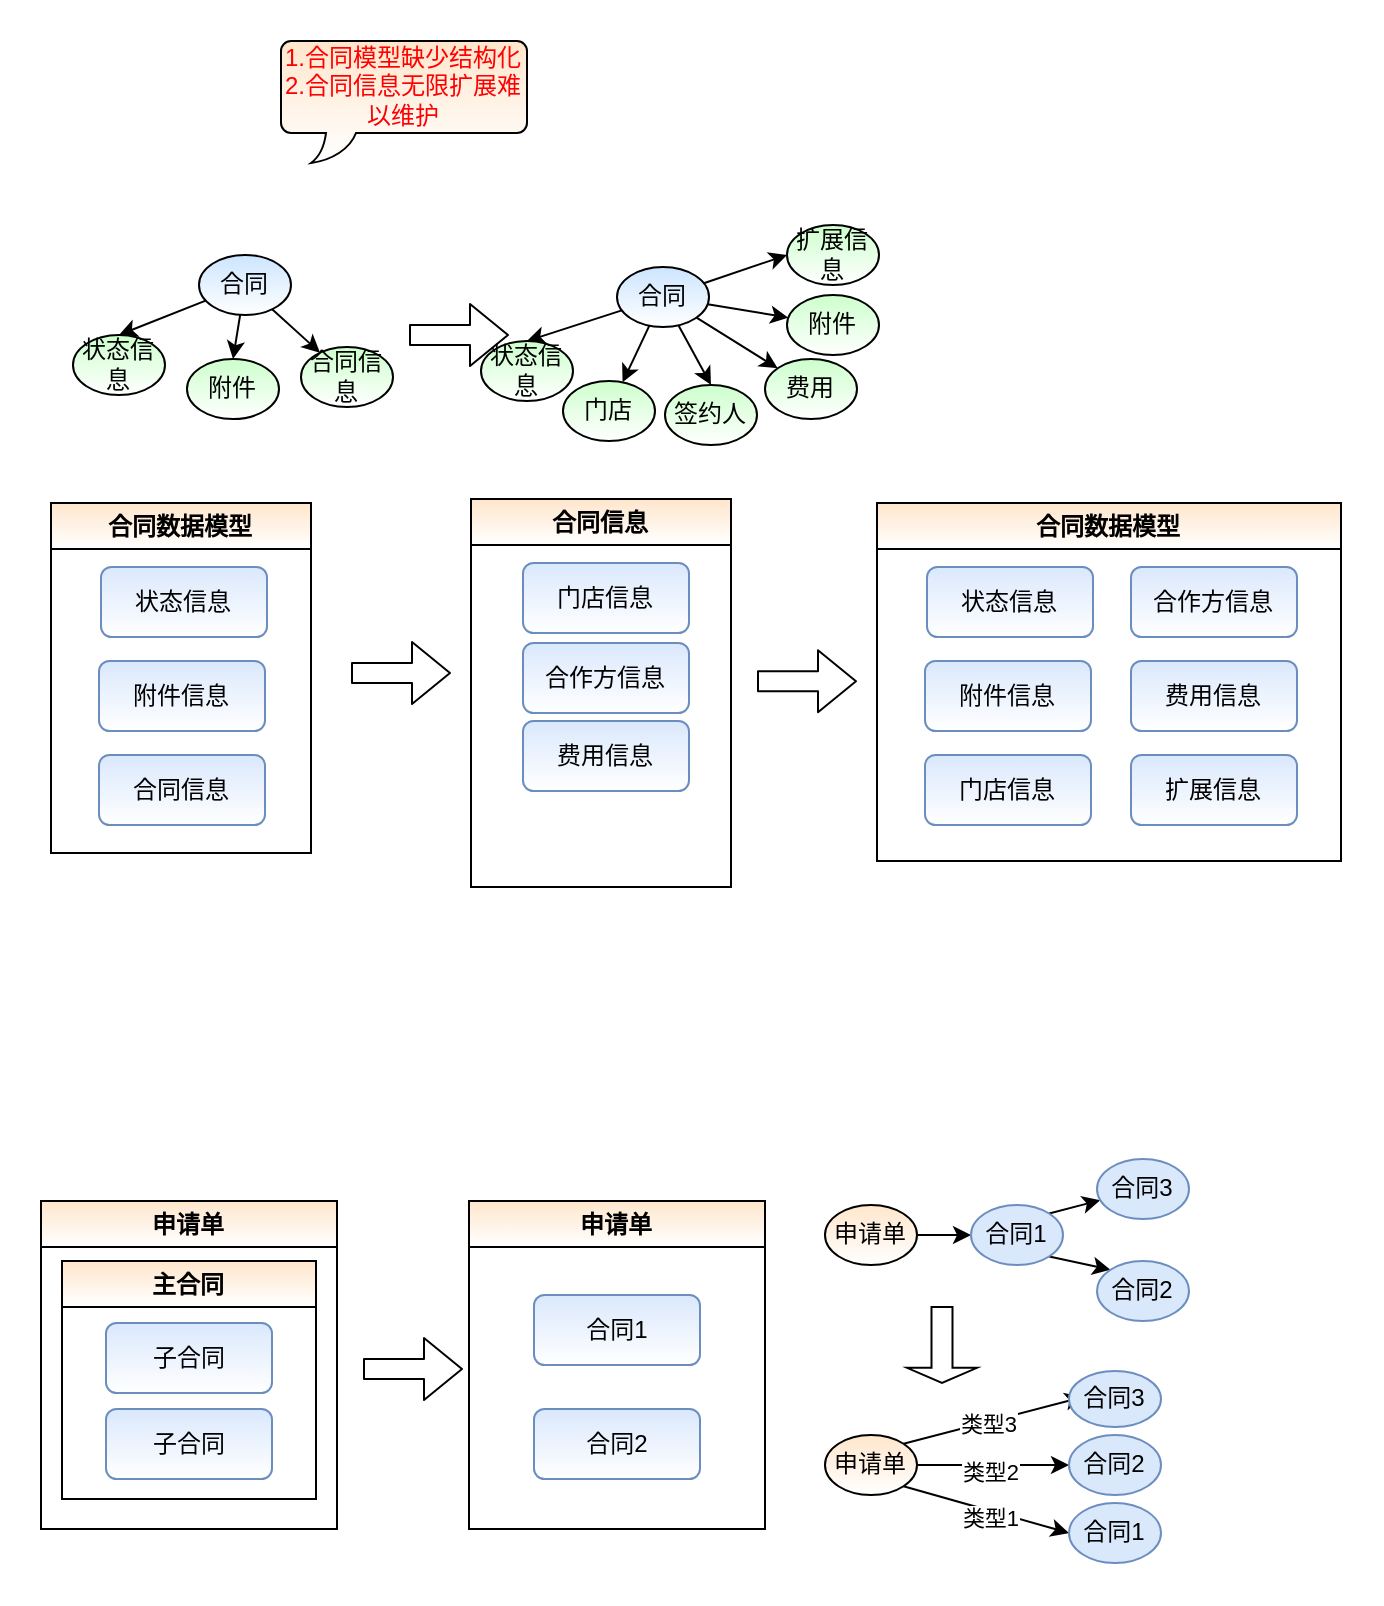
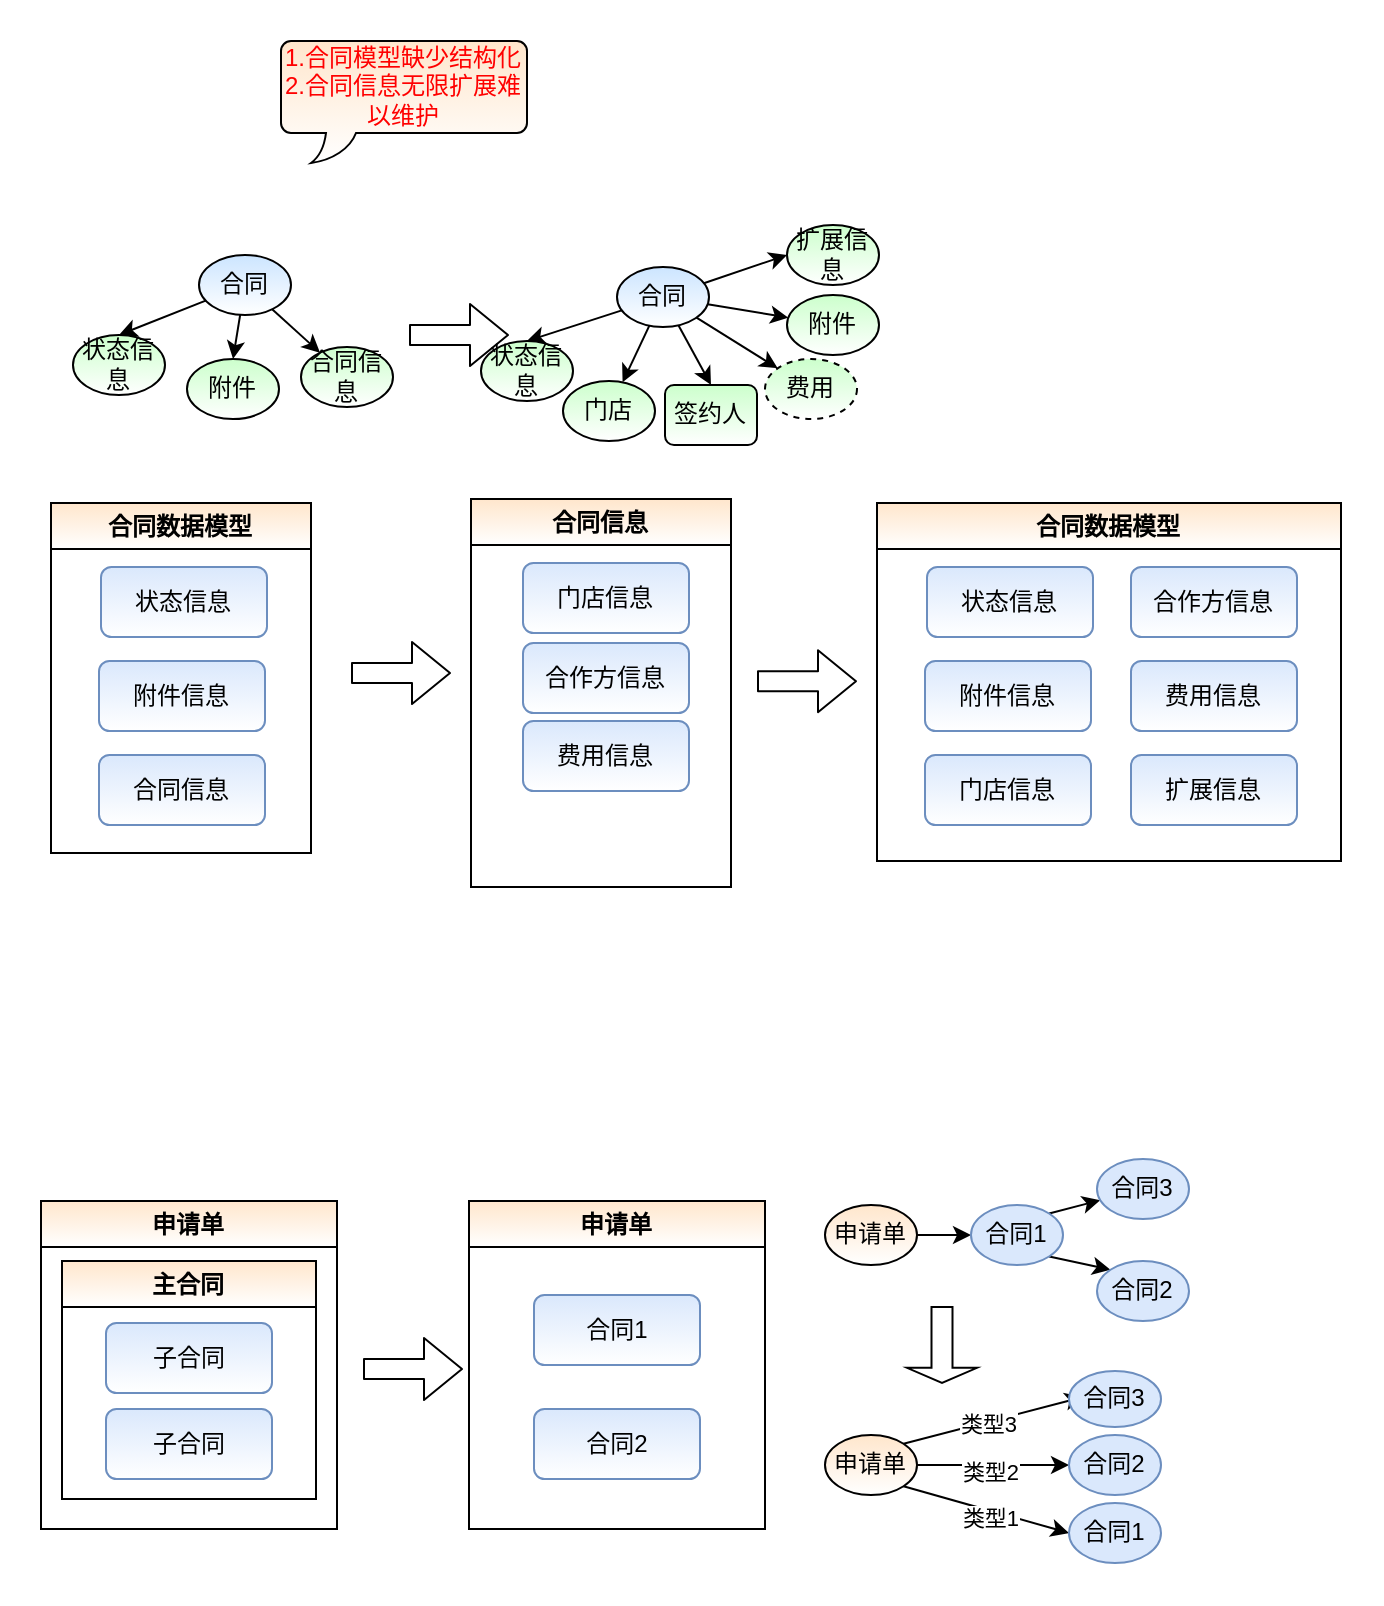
  <mxCell id="0" />
  <mxCell id="1" parent="0" />
  <mxCell id="2" style="rounded=0;orthogonalLoop=1;jettySize=auto;html=1;entryX=0.5;entryY=0;entryDx=0;entryDy=0;" edge="1" parent="1" source="5" target="6"><mxGeometry relative="1" as="geometry" /></mxCell>
  <mxCell id="3" style="edgeStyle=none;rounded=0;orthogonalLoop=1;jettySize=auto;html=1;entryX=0.5;entryY=0;entryDx=0;entryDy=0;" edge="1" parent="1" source="5" target="22"><mxGeometry relative="1" as="geometry" /></mxCell>
  <mxCell id="4" style="edgeStyle=none;rounded=0;orthogonalLoop=1;jettySize=auto;html=1;" edge="1" parent="1" source="5" target="7"><mxGeometry relative="1" as="geometry" /></mxCell>
  <mxCell id="5" value="合同" style="ellipse;whiteSpace=wrap;html=1;gradientColor=#ffffff;fillColor=#CCE5FF;" vertex="1" parent="1"><mxGeometry x="99" y="127" width="46" height="30" as="geometry" /></mxCell>
  <mxCell id="6" value="状态信息" style="ellipse;whiteSpace=wrap;html=1;gradientColor=#ffffff;fillColor=#CCFFCC;" vertex="1" parent="1"><mxGeometry x="36" y="167" width="46" height="30" as="geometry" /></mxCell>
  <mxCell id="7" value="合同信息" style="ellipse;whiteSpace=wrap;html=1;gradientColor=#ffffff;fillColor=#CCFFCC;" vertex="1" parent="1"><mxGeometry x="150" y="173" width="46" height="30" as="geometry" /></mxCell>
  <mxCell id="8" style="rounded=0;orthogonalLoop=1;jettySize=auto;html=1;entryX=0.5;entryY=0;entryDx=0;entryDy=0;" edge="1" parent="1" source="14" target="15"><mxGeometry relative="1" as="geometry" /></mxCell>
  <mxCell id="9" style="edgeStyle=none;rounded=0;orthogonalLoop=1;jettySize=auto;html=1;" edge="1" parent="1" source="14" target="17"><mxGeometry relative="1" as="geometry" /></mxCell>
  <mxCell id="10" style="edgeStyle=none;rounded=0;orthogonalLoop=1;jettySize=auto;html=1;entryX=0.5;entryY=0;entryDx=0;entryDy=0;" edge="1" parent="1" source="14" target="18"><mxGeometry relative="1" as="geometry" /></mxCell>
  <mxCell id="11" style="edgeStyle=none;rounded=0;orthogonalLoop=1;jettySize=auto;html=1;" edge="1" parent="1" source="14" target="19"><mxGeometry relative="1" as="geometry" /></mxCell>
  <mxCell id="12" style="edgeStyle=none;rounded=0;orthogonalLoop=1;jettySize=auto;html=1;entryX=0;entryY=0.5;entryDx=0;entryDy=0;" edge="1" parent="1" source="14" target="16"><mxGeometry relative="1" as="geometry" /></mxCell>
  <mxCell id="13" value="" style="edgeStyle=none;rounded=0;orthogonalLoop=1;jettySize=auto;html=1;" edge="1" parent="1" source="14" target="20"><mxGeometry relative="1" as="geometry" /></mxCell>
  <mxCell id="14" value="合同" style="ellipse;whiteSpace=wrap;html=1;gradientColor=#ffffff;fillColor=#CCE5FF;" vertex="1" parent="1"><mxGeometry x="308" y="133" width="46" height="30" as="geometry" /></mxCell>
  <mxCell id="15" value="状态信息" style="ellipse;whiteSpace=wrap;html=1;gradientColor=#ffffff;fillColor=#CCFFCC;" vertex="1" parent="1"><mxGeometry x="240" y="170" width="46" height="30" as="geometry" /></mxCell>
  <mxCell id="16" value="扩展信息" style="ellipse;whiteSpace=wrap;html=1;gradientColor=#ffffff;fillColor=#CCFFCC;" vertex="1" parent="1"><mxGeometry x="393" y="112" width="46" height="30" as="geometry" /></mxCell>
  <mxCell id="17" value="门店" style="ellipse;whiteSpace=wrap;html=1;gradientColor=#ffffff;fillColor=#CCFFCC;" vertex="1" parent="1"><mxGeometry x="281" y="190" width="46" height="30" as="geometry" /></mxCell>
- <mxCell id="18" value="签约人" style="ellipse;whiteSpace=wrap;html=1;gradientColor=#ffffff;fillColor=#CCFFCC;" vertex="1" parent="1"><mxGeometry x="332" y="192" width="46" height="30" as="geometry" /></mxCell>
- <mxCell id="19" value="费用" style="ellipse;whiteSpace=wrap;html=1;gradientColor=#ffffff;fillColor=#CCFFCC;" vertex="1" parent="1"><mxGeometry x="382" y="179" width="46" height="30" as="geometry" /></mxCell>
+ <mxCell id="18" value="签约人" style="whiteSpace=wrap;html=1;gradientColor=#ffffff;fillColor=#CCFFCC;rounded=1;" vertex="1" parent="1"><mxGeometry x="332" y="192" width="46" height="30" as="geometry" /></mxCell>
+ <mxCell id="19" value="费用" style="ellipse;whiteSpace=wrap;html=1;gradientColor=#ffffff;fillColor=#CCFFCC;dashed=1;" vertex="1" parent="1"><mxGeometry x="382" y="179" width="46" height="30" as="geometry" /></mxCell>
  <mxCell id="20" value="附件" style="ellipse;whiteSpace=wrap;html=1;gradientColor=#ffffff;fillColor=#CCFFCC;" vertex="1" parent="1"><mxGeometry x="393" y="147" width="46" height="30" as="geometry" /></mxCell>
  <mxCell id="21" value="" style="shape=flexArrow;endArrow=classic;html=1;" edge="1" parent="1"><mxGeometry width="50" height="50" relative="1" as="geometry"><mxPoint x="378" y="340.08" as="sourcePoint" /><mxPoint x="428" y="340.08" as="targetPoint" /></mxGeometry></mxCell>
  <mxCell id="22" value="附件" style="ellipse;whiteSpace=wrap;html=1;gradientColor=#ffffff;fillColor=#CCFFCC;" vertex="1" parent="1"><mxGeometry x="93" y="179" width="46" height="30" as="geometry" /></mxCell>
  <mxCell id="23" style="edgeStyle=none;rounded=0;orthogonalLoop=1;jettySize=auto;html=1;exitX=1;exitY=0;exitDx=0;exitDy=0;" edge="1" parent="1" target="28"><mxGeometry relative="1" as="geometry"><mxPoint x="524.084" y="606.277" as="sourcePoint" /></mxGeometry></mxCell>
  <mxCell id="24" style="edgeStyle=none;rounded=0;orthogonalLoop=1;jettySize=auto;html=1;exitX=1;exitY=1;exitDx=0;exitDy=0;entryX=0;entryY=0;entryDx=0;entryDy=0;" edge="1" parent="1" target="27"><mxGeometry relative="1" as="geometry"><mxPoint x="524.084" y="627.723" as="sourcePoint" /></mxGeometry></mxCell>
  <mxCell id="25" style="edgeStyle=none;rounded=0;orthogonalLoop=1;jettySize=auto;html=1;exitX=1;exitY=0.5;exitDx=0;exitDy=0;" edge="1" parent="1" source="26"><mxGeometry relative="1" as="geometry"><mxPoint x="485" y="617" as="targetPoint" /></mxGeometry></mxCell>
  <mxCell id="26" value="申请单" style="ellipse;whiteSpace=wrap;html=1;gradientColor=#ffffff;fillColor=#FFE6CC;" vertex="1" parent="1"><mxGeometry x="412" y="602" width="46" height="30" as="geometry" /></mxCell>
  <mxCell id="27" value="合同2" style="ellipse;whiteSpace=wrap;html=1;fillColor=#dae8fc;strokeColor=#6c8ebf;" vertex="1" parent="1"><mxGeometry x="548" y="630" width="46" height="30" as="geometry" /></mxCell>
  <mxCell id="28" value="合同3" style="ellipse;whiteSpace=wrap;html=1;fillColor=#dae8fc;strokeColor=#6c8ebf;" vertex="1" parent="1"><mxGeometry x="548" y="579" width="46" height="30" as="geometry" /></mxCell>
  <mxCell id="29" style="edgeStyle=none;rounded=0;orthogonalLoop=1;jettySize=auto;html=1;exitX=0.5;exitY=1;exitDx=0;exitDy=0;" edge="1" parent="1" source="28" target="28"><mxGeometry relative="1" as="geometry" /></mxCell>
  <mxCell id="30" style="edgeStyle=none;rounded=0;orthogonalLoop=1;jettySize=auto;html=1;exitX=1;exitY=0.5;exitDx=0;exitDy=0;entryX=0;entryY=0.5;entryDx=0;entryDy=0;" edge="1" parent="1" source="36" target="40"><mxGeometry relative="1" as="geometry" /></mxCell>
  <mxCell id="31" value="类型2" style="edgeLabel;html=1;align=center;verticalAlign=middle;resizable=0;points=[];" vertex="1" connectable="0" parent="30"><mxGeometry x="-0.048" y="-3" relative="1" as="geometry"><mxPoint as="offset" /></mxGeometry></mxCell>
  <mxCell id="32" style="edgeStyle=none;rounded=0;orthogonalLoop=1;jettySize=auto;html=1;exitX=1;exitY=0;exitDx=0;exitDy=0;entryX=0.152;entryY=0.464;entryDx=0;entryDy=0;entryPerimeter=0;" edge="1" parent="1" source="36" target="37"><mxGeometry relative="1" as="geometry" /></mxCell>
  <mxCell id="33" value="类型3" style="edgeLabel;html=1;align=center;verticalAlign=middle;resizable=0;points=[];" vertex="1" connectable="0" parent="32"><mxGeometry x="-0.078" y="-1" relative="1" as="geometry"><mxPoint as="offset" /></mxGeometry></mxCell>
  <mxCell id="34" style="edgeStyle=none;rounded=0;orthogonalLoop=1;jettySize=auto;html=1;exitX=1;exitY=1;exitDx=0;exitDy=0;entryX=0;entryY=0.5;entryDx=0;entryDy=0;" edge="1" parent="1" source="36" target="39"><mxGeometry relative="1" as="geometry" /></mxCell>
  <mxCell id="35" value="类型1" style="edgeLabel;html=1;align=center;verticalAlign=middle;resizable=0;points=[];" vertex="1" connectable="0" parent="34"><mxGeometry x="0.076" y="-3" relative="1" as="geometry"><mxPoint as="offset" /></mxGeometry></mxCell>
  <mxCell id="36" value="申请单" style="ellipse;whiteSpace=wrap;html=1;gradientColor=#ffffff;fillColor=#FFE6CC;" vertex="1" parent="1"><mxGeometry x="412" y="717" width="46" height="30" as="geometry" /></mxCell>
  <mxCell id="37" value="合同3" style="ellipse;whiteSpace=wrap;html=1;fillColor=#dae8fc;strokeColor=#6c8ebf;" vertex="1" parent="1"><mxGeometry x="534" y="685" width="46" height="28" as="geometry" /></mxCell>
  <mxCell id="38" value="合同1" style="ellipse;whiteSpace=wrap;html=1;fillColor=#dae8fc;strokeColor=#6c8ebf;" vertex="1" parent="1"><mxGeometry x="485" y="602" width="46" height="30" as="geometry" /></mxCell>
  <mxCell id="39" value="合同1" style="ellipse;whiteSpace=wrap;html=1;fillColor=#dae8fc;strokeColor=#6c8ebf;" vertex="1" parent="1"><mxGeometry x="534" y="751" width="46" height="30" as="geometry" /></mxCell>
  <mxCell id="40" value="合同2" style="ellipse;whiteSpace=wrap;html=1;fillColor=#dae8fc;strokeColor=#6c8ebf;" vertex="1" parent="1"><mxGeometry x="534" y="717" width="46" height="30" as="geometry" /></mxCell>
  <mxCell id="41" value="&lt;span style=&quot;color: rgb(255 , 0 , 0)&quot;&gt;1.合同模型缺少结构化&lt;/span&gt;&lt;br style=&quot;color: rgb(255 , 0 , 0)&quot;&gt;&lt;span style=&quot;color: rgb(255 , 0 , 0)&quot;&gt;2.合同信息无限扩展&lt;/span&gt;&lt;span style=&quot;color: rgb(255 , 0 , 0)&quot;&gt;难以维护&lt;/span&gt;" style="whiteSpace=wrap;html=1;shape=mxgraph.basic.roundRectCallout;dx=30;dy=15;size=5;boundedLbl=1;strokeColor=#000000;fillColor=#FFE6CC;gradientColor=#ffffff;" vertex="1" parent="1"><mxGeometry x="140" y="20" width="123" height="61" as="geometry" /></mxCell>
  <mxCell id="42" value="合同数据模型" style="swimlane;strokeColor=#000000;fillColor=#FFE6CC;gradientColor=#ffffff;" vertex="1" parent="1"><mxGeometry x="25" y="251" width="130" height="175" as="geometry" /></mxCell>
  <mxCell id="43" value="状态信息" style="rounded=1;whiteSpace=wrap;html=1;strokeColor=#6c8ebf;fillColor=#dae8fc;gradientColor=#ffffff;" vertex="1" parent="42"><mxGeometry x="25" y="32" width="83" height="35" as="geometry" /></mxCell>
  <mxCell id="44" value="附件信息" style="rounded=1;whiteSpace=wrap;html=1;strokeColor=#6c8ebf;fillColor=#dae8fc;gradientColor=#ffffff;" vertex="1" parent="42"><mxGeometry x="24" y="79" width="83" height="35" as="geometry" /></mxCell>
  <mxCell id="45" value="合同信息" style="rounded=1;whiteSpace=wrap;html=1;strokeColor=#6c8ebf;fillColor=#dae8fc;gradientColor=#ffffff;" vertex="1" parent="42"><mxGeometry x="24" y="126" width="83" height="35" as="geometry" /></mxCell>
  <mxCell id="46" value="合同数据模型" style="swimlane;strokeColor=#000000;fillColor=#FFE6CC;gradientColor=#ffffff;" vertex="1" parent="1"><mxGeometry x="438" y="251" width="232" height="179" as="geometry" /></mxCell>
  <mxCell id="47" value="状态信息" style="rounded=1;whiteSpace=wrap;html=1;strokeColor=#6c8ebf;fillColor=#dae8fc;gradientColor=#ffffff;" vertex="1" parent="46"><mxGeometry x="25" y="32" width="83" height="35" as="geometry" /></mxCell>
  <mxCell id="48" value="附件信息" style="rounded=1;whiteSpace=wrap;html=1;strokeColor=#6c8ebf;fillColor=#dae8fc;gradientColor=#ffffff;" vertex="1" parent="46"><mxGeometry x="24" y="79" width="83" height="35" as="geometry" /></mxCell>
  <mxCell id="49" value="门店信息" style="rounded=1;whiteSpace=wrap;html=1;strokeColor=#6c8ebf;fillColor=#dae8fc;gradientColor=#ffffff;" vertex="1" parent="46"><mxGeometry x="24" y="126" width="83" height="35" as="geometry" /></mxCell>
  <mxCell id="50" value="合作方信息" style="rounded=1;whiteSpace=wrap;html=1;strokeColor=#6c8ebf;fillColor=#dae8fc;gradientColor=#ffffff;" vertex="1" parent="46"><mxGeometry x="127" y="32" width="83" height="35" as="geometry" /></mxCell>
  <mxCell id="51" value="费用信息" style="rounded=1;whiteSpace=wrap;html=1;strokeColor=#6c8ebf;fillColor=#dae8fc;gradientColor=#ffffff;" vertex="1" parent="46"><mxGeometry x="127" y="79" width="83" height="35" as="geometry" /></mxCell>
  <mxCell id="52" value="扩展信息" style="rounded=1;whiteSpace=wrap;html=1;strokeColor=#6c8ebf;fillColor=#dae8fc;gradientColor=#ffffff;" vertex="1" parent="46"><mxGeometry x="127" y="126" width="83" height="35" as="geometry" /></mxCell>
  <mxCell id="53" value="" style="shape=flexArrow;endArrow=classic;html=1;" edge="1" parent="1"><mxGeometry width="50" height="50" relative="1" as="geometry"><mxPoint x="204" y="167" as="sourcePoint" /><mxPoint x="254" y="167" as="targetPoint" /></mxGeometry></mxCell>
  <mxCell id="54" value="合同信息" style="swimlane;strokeColor=#000000;fillColor=#FFE6CC;gradientColor=#ffffff;" vertex="1" parent="1"><mxGeometry x="235" y="249" width="130" height="194" as="geometry" /></mxCell>
  <mxCell id="55" value="门店信息" style="rounded=1;whiteSpace=wrap;html=1;strokeColor=#6c8ebf;fillColor=#dae8fc;gradientColor=#ffffff;" vertex="1" parent="54"><mxGeometry x="26" y="32" width="83" height="35" as="geometry" /></mxCell>
  <mxCell id="56" value="合作方信息" style="rounded=1;whiteSpace=wrap;html=1;strokeColor=#6c8ebf;fillColor=#dae8fc;gradientColor=#ffffff;" vertex="1" parent="54"><mxGeometry x="26" y="72" width="83" height="35" as="geometry" /></mxCell>
  <mxCell id="57" value="费用信息" style="rounded=1;whiteSpace=wrap;html=1;strokeColor=#6c8ebf;fillColor=#dae8fc;gradientColor=#ffffff;" vertex="1" parent="54"><mxGeometry x="26" y="111" width="83" height="35" as="geometry" /></mxCell>
  <mxCell id="58" value="" style="shape=flexArrow;endArrow=classic;html=1;" edge="1" parent="1"><mxGeometry width="50" height="50" relative="1" as="geometry"><mxPoint x="175" y="336" as="sourcePoint" /><mxPoint x="225" y="336" as="targetPoint" /></mxGeometry></mxCell>
  <mxCell id="59" value="申请单" style="swimlane;strokeColor=#000000;fillColor=#FFE6CC;gradientColor=#ffffff;" vertex="1" parent="1"><mxGeometry x="20" y="600" width="148" height="164" as="geometry" /></mxCell>
  <mxCell id="60" value="主合同" style="swimlane;strokeColor=#000000;fillColor=#FFE6CC;gradientColor=#ffffff;" vertex="1" parent="59"><mxGeometry x="10.5" y="30" width="127" height="119" as="geometry" /></mxCell>
  <mxCell id="61" value="子合同" style="rounded=1;whiteSpace=wrap;html=1;strokeColor=#6c8ebf;fillColor=#dae8fc;gradientColor=#ffffff;" vertex="1" parent="60"><mxGeometry x="22" y="31" width="83" height="35" as="geometry" /></mxCell>
  <mxCell id="62" value="子合同" style="rounded=1;whiteSpace=wrap;html=1;strokeColor=#6c8ebf;fillColor=#dae8fc;gradientColor=#ffffff;" vertex="1" parent="60"><mxGeometry x="22" y="74" width="83" height="35" as="geometry" /></mxCell>
  <mxCell id="63" value="申请单" style="swimlane;strokeColor=#000000;fillColor=#FFE6CC;gradientColor=#ffffff;" vertex="1" parent="1"><mxGeometry x="234" y="600" width="148" height="164" as="geometry" /></mxCell>
  <mxCell id="64" value="合同1" style="rounded=1;whiteSpace=wrap;html=1;strokeColor=#6c8ebf;fillColor=#dae8fc;gradientColor=#ffffff;" vertex="1" parent="63"><mxGeometry x="32.5" y="47" width="83" height="35" as="geometry" /></mxCell>
  <mxCell id="65" value="合同2" style="rounded=1;whiteSpace=wrap;html=1;strokeColor=#6c8ebf;fillColor=#dae8fc;gradientColor=#ffffff;" vertex="1" parent="63"><mxGeometry x="32.5" y="104" width="83" height="35" as="geometry" /></mxCell>
  <mxCell id="66" value="" style="shape=flexArrow;endArrow=classic;html=1;" edge="1" parent="1"><mxGeometry width="50" height="50" relative="1" as="geometry"><mxPoint x="181" y="684" as="sourcePoint" /><mxPoint x="231" y="684" as="targetPoint" /></mxGeometry></mxCell>
  <mxCell id="67" style="edgeStyle=none;rounded=0;orthogonalLoop=1;jettySize=auto;html=1;exitX=0.75;exitY=0;exitDx=0;exitDy=0;" edge="1" parent="1" source="59" target="59"><mxGeometry relative="1" as="geometry" /></mxCell>
  <mxCell id="68" value="" style="shape=singleArrow;direction=south;whiteSpace=wrap;html=1;strokeColor=#000000;gradientColor=#ffffff;fillColor=none;" vertex="1" parent="1"><mxGeometry x="453" y="653" width="35" height="38" as="geometry" /></mxCell>
